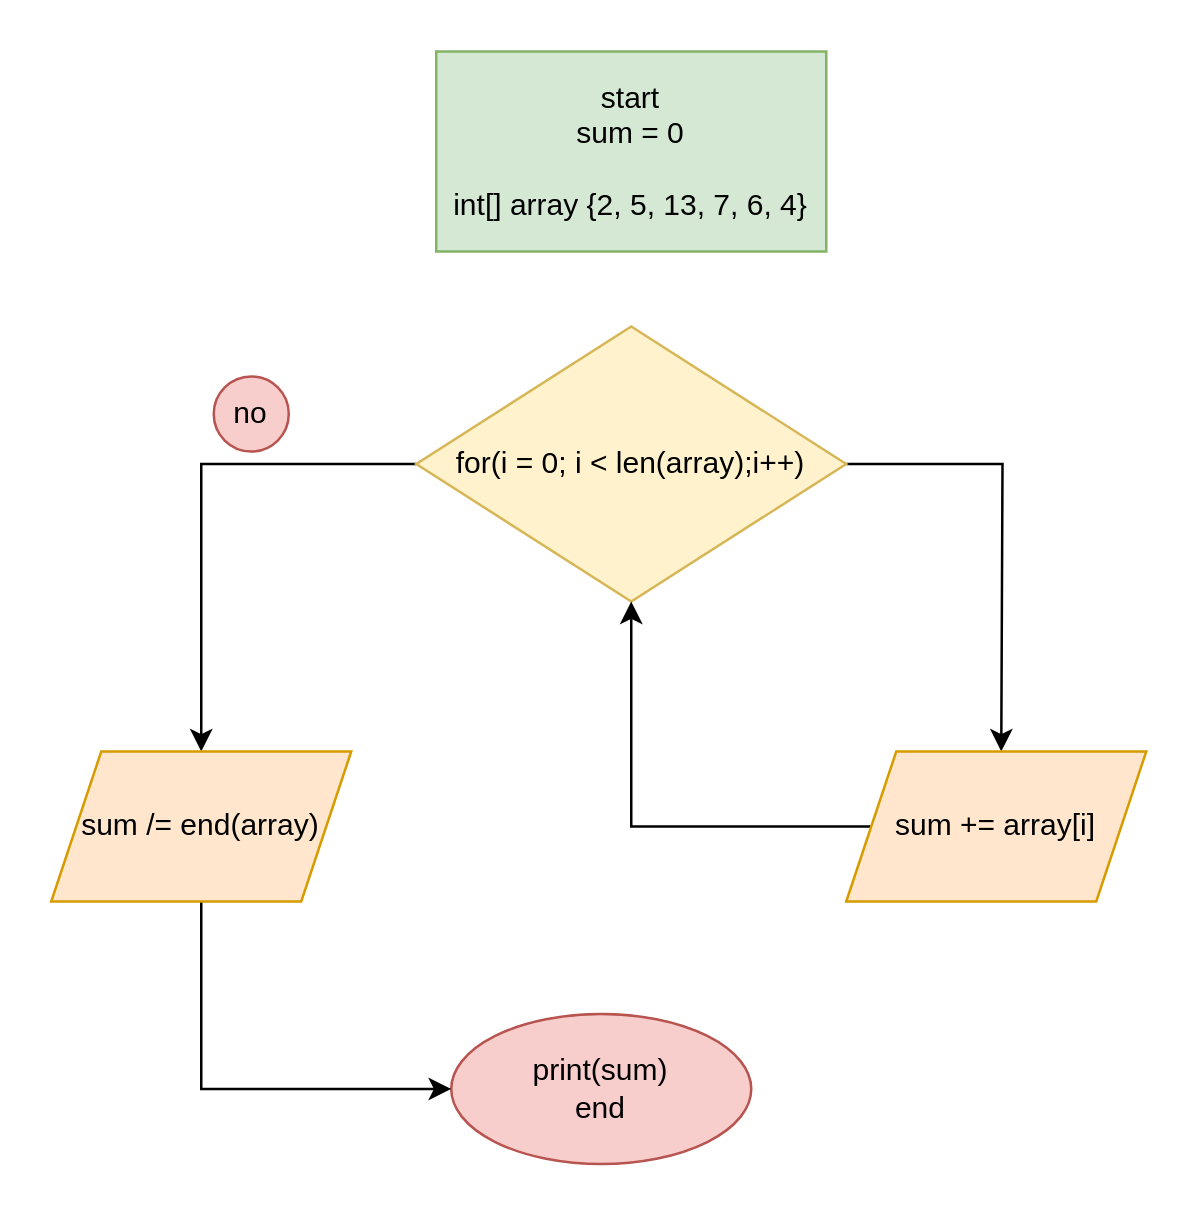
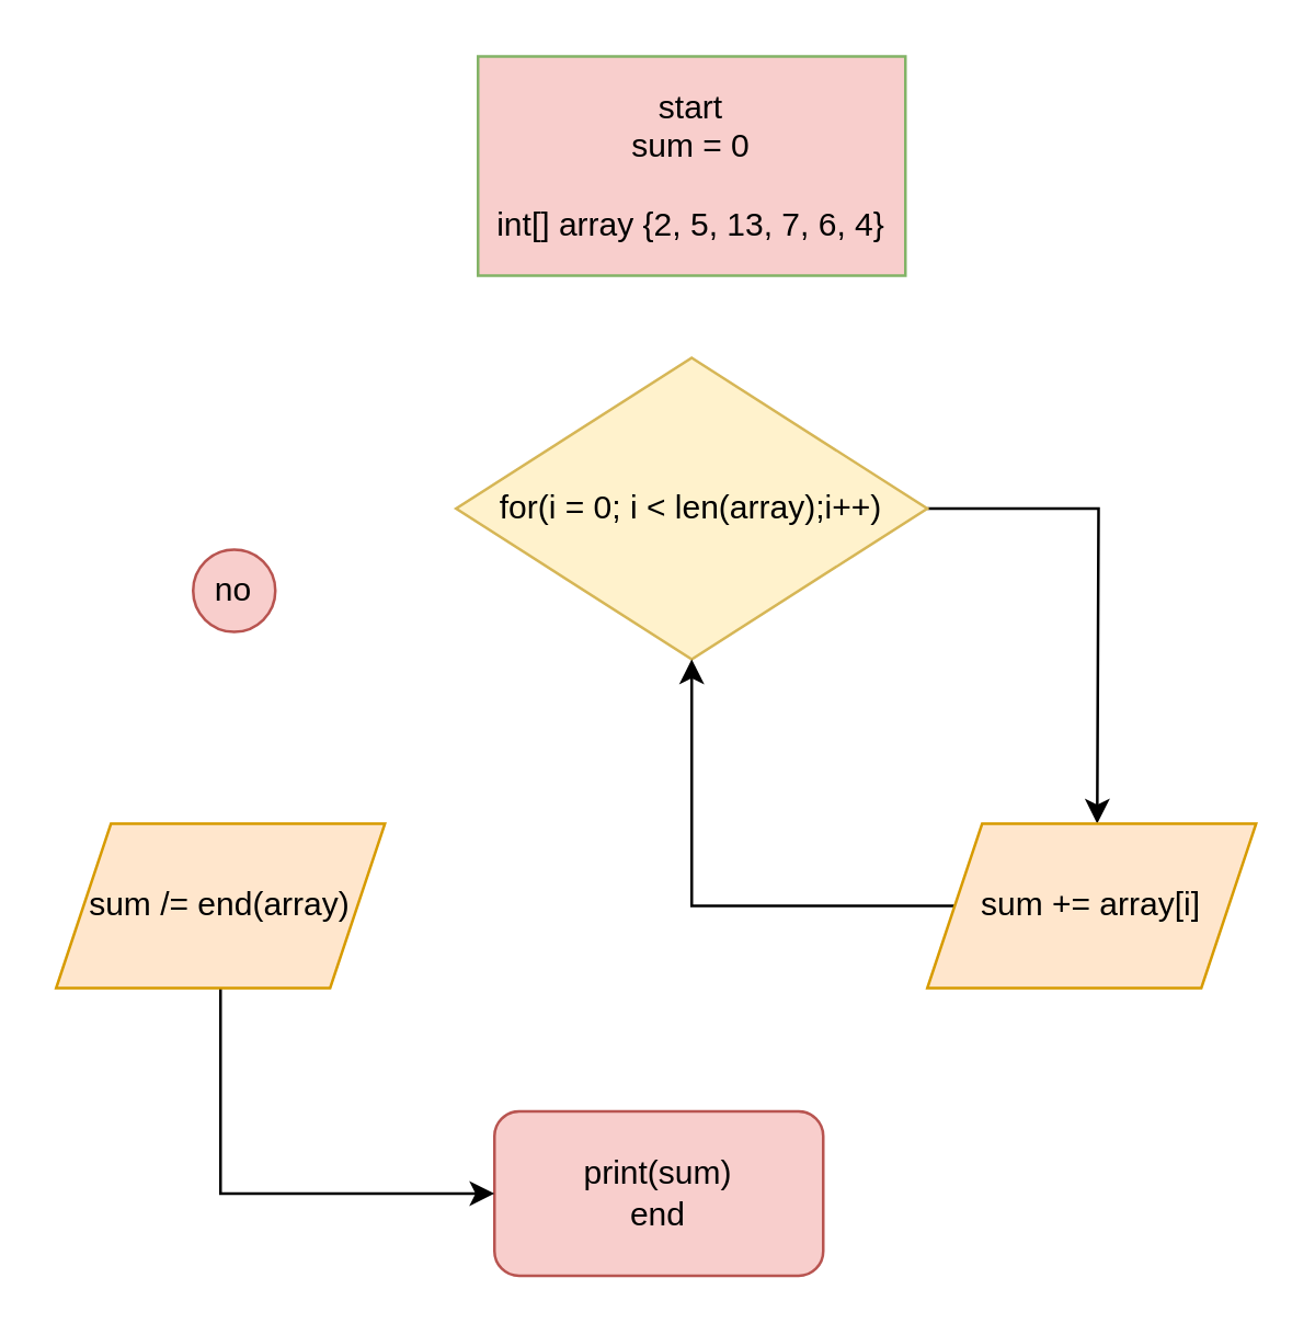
  <mxCell id="0" />
  <mxCell id="1" parent="0" />
- <mxCell id="2" value="&lt;div&gt;&lt;font color=&quot;#000000&quot;&gt;start&lt;/font&gt;&lt;/div&gt;&lt;div&gt;&lt;font color=&quot;#000000&quot;&gt;sum = 0&lt;br&gt;&lt;/font&gt;&lt;/div&gt;&lt;div&gt;&lt;font color=&quot;#000000&quot;&gt;&lt;br&gt;&lt;/font&gt;&lt;/div&gt;&lt;div&gt;&lt;font color=&quot;#000000&quot;&gt;int[] array {2, 5, 13, 7, 6, 4&lt;/font&gt;&lt;font color=&quot;#000000&quot;&gt;}&lt;br&gt;&lt;/font&gt;&lt;/div&gt;" style="rounded=0;whiteSpace=wrap;html=1;fillColor=#d5e8d4;strokeColor=#82b366;" vertex="1" parent="1"><mxGeometry x="174" y="20" width="156" height="80" as="geometry" /></mxCell>
- <mxCell id="3" value="&lt;div&gt;&lt;font color=&quot;#000000&quot;&gt;print(sum)&lt;/font&gt;&lt;/div&gt;&lt;div&gt;&lt;font color=&quot;#000000&quot;&gt;end&lt;br&gt;&lt;/font&gt;&lt;/div&gt;" style="ellipse;whiteSpace=wrap;html=1;fillColor=#f8cecc;strokeColor=#b85450;" vertex="1" parent="1"><mxGeometry x="180" y="405" width="120" height="60" as="geometry" /></mxCell>
+ <mxCell id="2" value="&lt;div&gt;&lt;font color=&quot;#000000&quot;&gt;start&lt;/font&gt;&lt;/div&gt;&lt;div&gt;&lt;font color=&quot;#000000&quot;&gt;sum = 0&lt;br&gt;&lt;/font&gt;&lt;/div&gt;&lt;div&gt;&lt;font color=&quot;#000000&quot;&gt;&lt;br&gt;&lt;/font&gt;&lt;/div&gt;&lt;div&gt;&lt;font color=&quot;#000000&quot;&gt;int[] array {2, 5, 13, 7, 6, 4&lt;/font&gt;&lt;font color=&quot;#000000&quot;&gt;}&lt;br&gt;&lt;/font&gt;&lt;/div&gt;" style="rounded=0;whiteSpace=wrap;html=1;fillColor=#f8cecc;strokeColor=#82b366;" vertex="1" parent="1"><mxGeometry x="174" y="20" width="156" height="80" as="geometry" /></mxCell>
+ <mxCell id="3" value="&lt;div&gt;&lt;font color=&quot;#000000&quot;&gt;print(sum)&lt;/font&gt;&lt;/div&gt;&lt;div&gt;&lt;font color=&quot;#000000&quot;&gt;end&lt;br&gt;&lt;/font&gt;&lt;/div&gt;" style="rounded=1;whiteSpace=wrap;html=1;fillColor=#f8cecc;strokeColor=#b85450;" vertex="1" parent="1"><mxGeometry x="180" y="405" width="120" height="60" as="geometry" /></mxCell>
  <mxCell id="4" style="edgeStyle=orthogonalEdgeStyle;rounded=0;orthogonalLoop=1;jettySize=auto;html=1;" edge="1" parent="1" source="6"><mxGeometry relative="1" as="geometry"><mxPoint x="400" y="300" as="targetPoint" /></mxGeometry></mxCell>
- <mxCell id="5" style="edgeStyle=orthogonalEdgeStyle;rounded=0;orthogonalLoop=1;jettySize=auto;html=1;" edge="1" parent="1" source="6" target="11"><mxGeometry relative="1" as="geometry"><mxPoint x="80" y="300" as="targetPoint" /></mxGeometry></mxCell>
  <mxCell id="6" value="&lt;font color=&quot;#000000&quot;&gt;for(i = 0; i &amp;lt; len(array);i++)&lt;/font&gt;" style="rhombus;whiteSpace=wrap;html=1;fillColor=#fff2cc;strokeColor=#d6b656;" vertex="1" parent="1"><mxGeometry x="166" y="130" width="172" height="110" as="geometry" /></mxCell>
  <mxCell id="7" style="edgeStyle=orthogonalEdgeStyle;rounded=0;orthogonalLoop=1;jettySize=auto;html=1;entryX=0.5;entryY=1;entryDx=0;entryDy=0;" edge="1" parent="1" source="8" target="6"><mxGeometry relative="1" as="geometry"><mxPoint x="240" y="310" as="targetPoint" /><Array as="points"><mxPoint x="252" y="330" /></Array></mxGeometry></mxCell>
  <mxCell id="8" value="&lt;font color=&quot;#000000&quot;&gt;sum += array[i]&lt;br&gt;&lt;/font&gt;" style="shape=parallelogram;perimeter=parallelogramPerimeter;whiteSpace=wrap;html=1;fixedSize=1;fillColor=#ffe6cc;strokeColor=#d79b00;" vertex="1" parent="1"><mxGeometry x="338" y="300" width="120" height="60" as="geometry" /></mxCell>
- <mxCell id="9" value="&lt;font color=&quot;#000000&quot;&gt;no&lt;/font&gt;" style="ellipse;whiteSpace=wrap;html=1;aspect=fixed;fillColor=#f8cecc;strokeColor=#b85450;" vertex="1" parent="1"><mxGeometry x="85" y="150" width="30" height="30" as="geometry" /></mxCell>
+ <mxCell id="9" value="&lt;font color=&quot;#000000&quot;&gt;no&lt;/font&gt;" style="ellipse;whiteSpace=wrap;html=1;aspect=fixed;fillColor=#f8cecc;strokeColor=#b85450;" vertex="1" parent="1"><mxGeometry x="70" y="200" width="30" height="30" as="geometry" /></mxCell>
  <mxCell id="10" style="edgeStyle=orthogonalEdgeStyle;rounded=0;orthogonalLoop=1;jettySize=auto;html=1;entryX=0;entryY=0.5;entryDx=0;entryDy=0;" edge="1" parent="1" source="11" target="3"><mxGeometry relative="1" as="geometry"><mxPoint x="80" y="460" as="targetPoint" /><Array as="points"><mxPoint x="80" y="435" /></Array></mxGeometry></mxCell>
  <mxCell id="11" value="&lt;font color=&quot;#000000&quot;&gt;sum /= end(array)&lt;br&gt;&lt;/font&gt;" style="shape=parallelogram;perimeter=parallelogramPerimeter;whiteSpace=wrap;html=1;fixedSize=1;fillColor=#ffe6cc;strokeColor=#d79b00;" vertex="1" parent="1"><mxGeometry x="20" y="300" width="120" height="60" as="geometry" /></mxCell>
